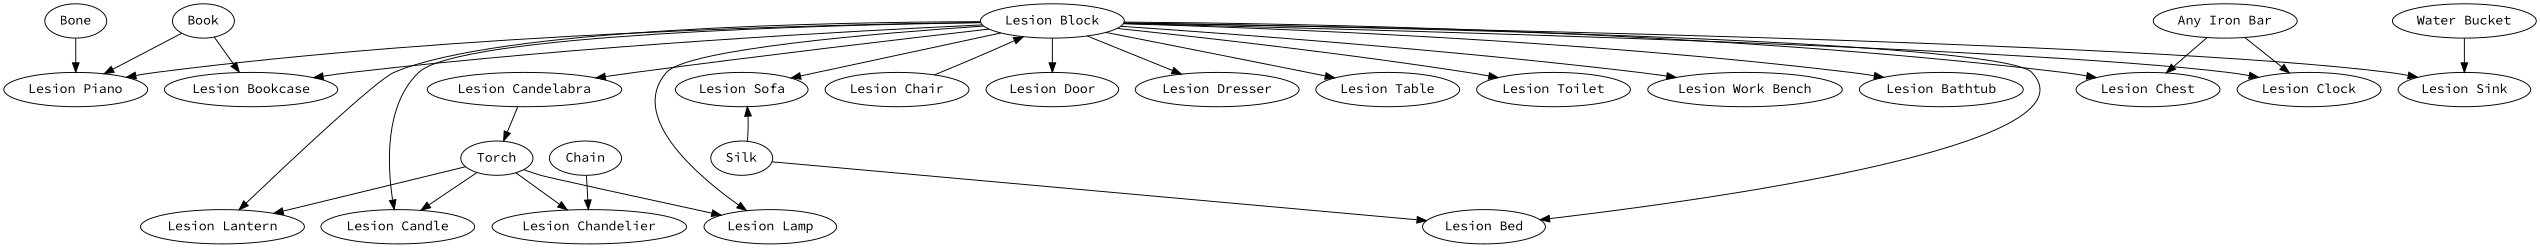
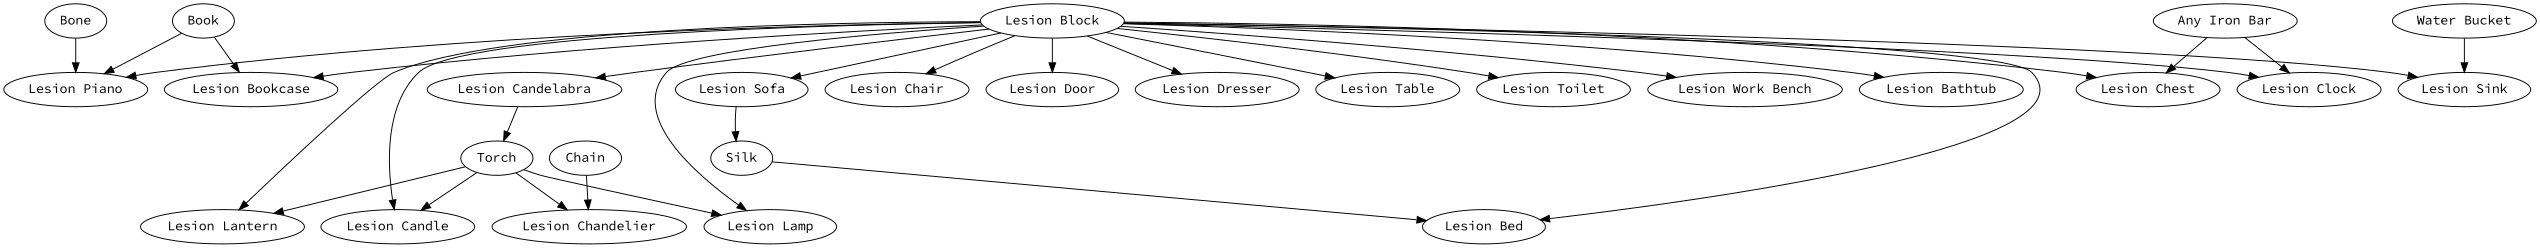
  digraph {
    fontname="Source Code Pro"
    node [fontname="Source Code Pro"]
    edge [color=black fontname="Source Code Pro"]
    "Lesion Block"
    "Lesion Bathtub"
    "Lesion Bed"
    "Lesion Bookcase"
    "Lesion Candelabra"
    "Lesion Candle"
    "Lesion Chair"
    "Lesion Chest"
    "Lesion Clock"
    "Lesion Door"
    "Lesion Dresser"
    "Lesion Lamp"
    "Lesion Lantern"
    "Lesion Piano"
    "Lesion Sink"
    "Lesion Sofa"
    "Lesion Table"
    "Lesion Toilet"
    "Lesion Work Bench"
    Torch
    Silk
    Book
    "Lesion Chandelier"
    Chain
    "Any Iron Bar"
    Bone
    "Water Bucket"
    "Lesion Block" -> "Lesion Bathtub"
    "Lesion Block" -> "Lesion Bed"
    "Lesion Block" -> "Lesion Bookcase"
    "Lesion Block" -> "Lesion Candelabra"
    "Lesion Block" -> "Lesion Candle"
-   "Lesion Chair" -> "Lesion Block"
+   "Lesion Block" -> "Lesion Chair"
    "Lesion Block" -> "Lesion Chest"
    "Lesion Block" -> "Lesion Clock"
    "Lesion Block" -> "Lesion Door"
    "Lesion Block" -> "Lesion Dresser"
    "Lesion Block" -> "Lesion Lamp"
    "Lesion Block" -> "Lesion Lantern"
    "Lesion Block" -> "Lesion Piano"
    "Lesion Block" -> "Lesion Sink"
    "Lesion Block" -> "Lesion Sofa"
    "Lesion Block" -> "Lesion Table"
    "Lesion Block" -> "Lesion Toilet"
    "Lesion Block" -> "Lesion Work Bench"
    "Lesion Candelabra" -> Torch
    Torch -> "Lesion Candle"
    Torch -> "Lesion Lamp"
    Torch -> "Lesion Lantern"
    Torch -> "Lesion Chandelier"
    Silk -> "Lesion Bed"
-   Silk -> "Lesion Sofa"
+   "Lesion Sofa" -> Silk
    Book -> "Lesion Bookcase"
    Book -> "Lesion Piano"
    Chain -> "Lesion Chandelier"
    "Any Iron Bar" -> "Lesion Chest"
    "Any Iron Bar" -> "Lesion Clock"
    Bone -> "Lesion Piano"
    "Water Bucket" -> "Lesion Sink"
  }
